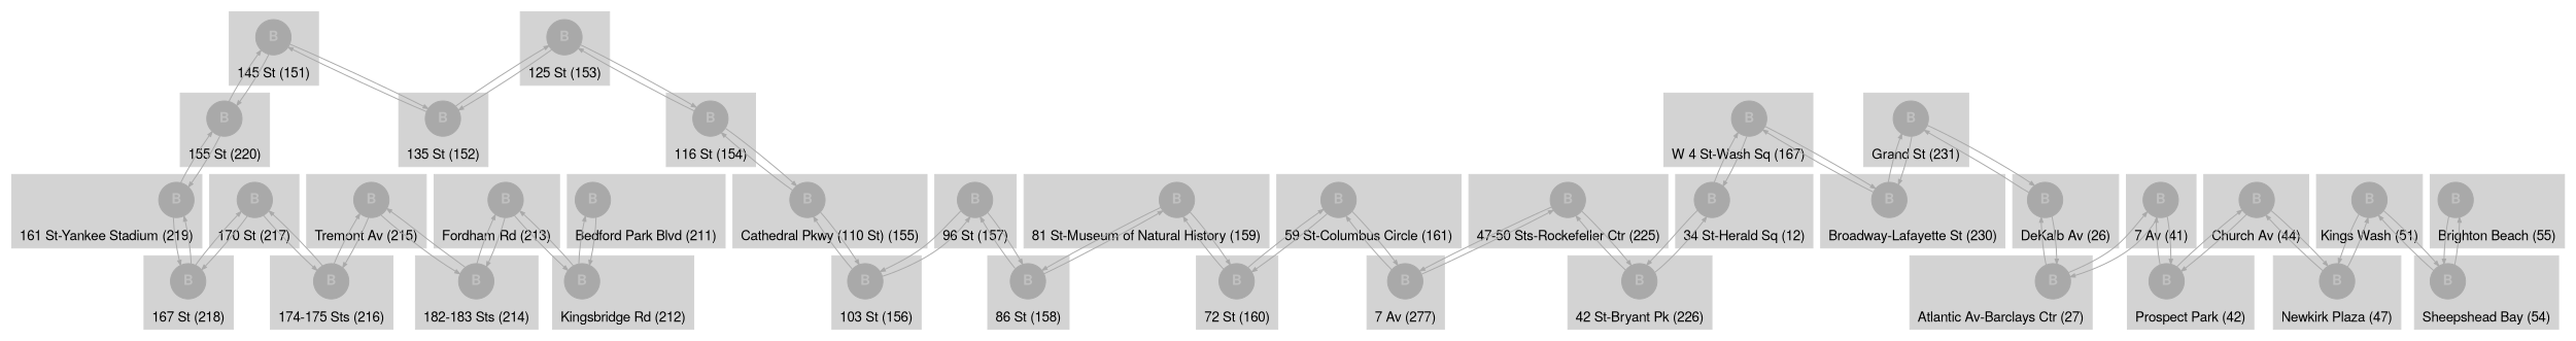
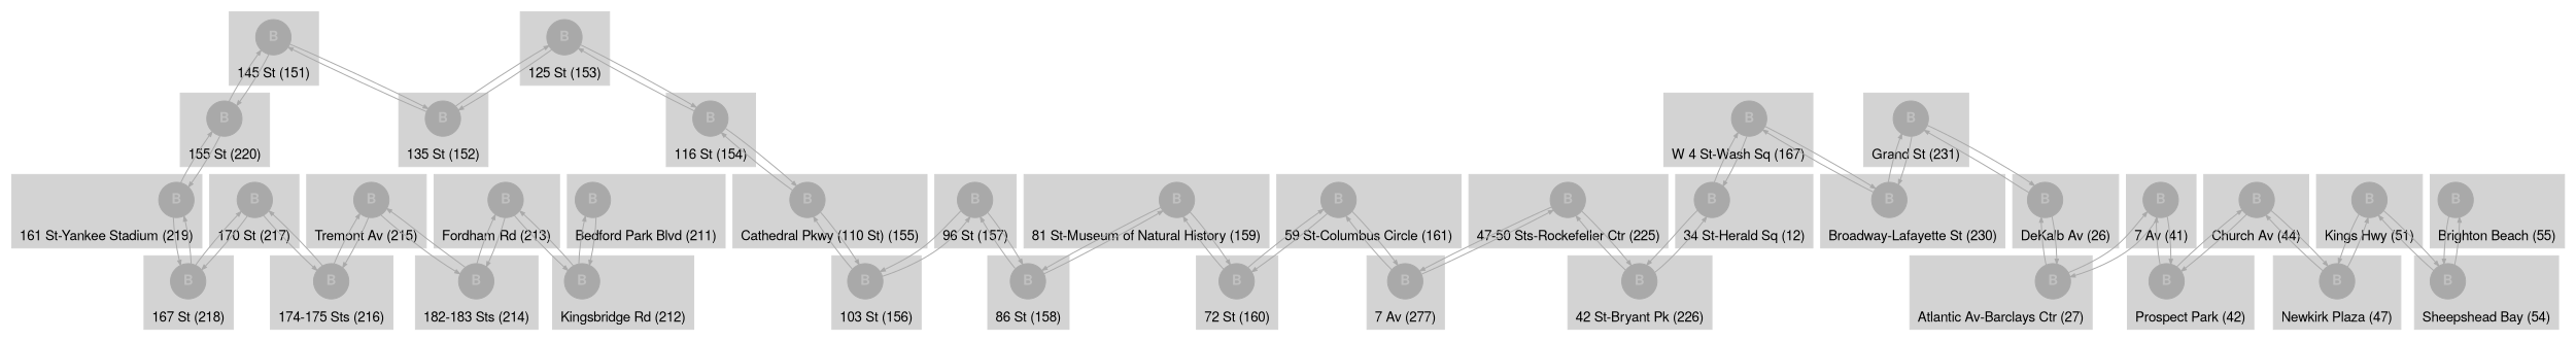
  digraph {
    fontname="Helvetica,Arial,sans-serif"
    node [color=darkgray fillcolor=darkgray fontcolor=gray fontname="Helvetica,Arial,sans-serif bold" labelloc=c penwidth=1 shape=circle style=filled]
    edge [arrowsize=0.5 color=darkgray fontcolor=darkgray fontname="Helvetica,Arial,sans-serif" fontsize=8 penwidth=1]
    n1 [label=B]
    n2 [label=B]
    n3 [label=B]
    n4 [label=B]
    n5 [label=B]
    n6 [label=B]
    n7 [label=B]
    n8 [label=B]
    n9 [label=B]
    n10 [label=B]
    n11 [label=B]
    n12 [label=B]
    n13 [label=B]
    n14 [label=B]
    n15 [label=B]
    n16 [label=B]
    n17 [label=B]
    n18 [label=B]
    n19 [label=B]
    n20 [label=B]
    n21 [label=B]
    n22 [label=B]
    n23 [label=B]
    n24 [label=B]
    n25 [label=B]
    n26 [label=B]
    n27 [label=B]
    n28 [label=B]
    n29 [label=B]
    n30 [label=B]
    n31 [label=B]
    n32 [label=B]
    n33 [label=B]
    n34 [label=B]
    n35 [label=B]
    n36 [label=B]
    n37 [label=B]
    subgraph cluster_1 {
      color=lightgrey
      label="125 St (153)"
      labelloc=b
      style=filled
      n1
    }
    subgraph cluster_2 {
      color=lightgrey
      label="145 St (151)"
      labelloc=b
      style=filled
      n2
    }
    subgraph cluster_3 {
      color=lightgrey
      label="59 St-Columbus Circle (161)"
      labelloc=b
      style=filled
      n3
    }
    subgraph cluster_4 {
      color=lightgrey
      label="W 4 St-Wash Sq (167)"
      labelloc=b
      style=filled
      n4
    }
    subgraph cluster_5 {
      color=lightgrey
      label="135 St (152)"
      labelloc=b
      style=filled
      n5
    }
    subgraph cluster_6 {
      color=lightgrey
      label="116 St (154)"
      labelloc=b
      style=filled
      n6
    }
    subgraph cluster_7 {
      color=lightgrey
      label="Cathedral Pkwy (110 St) (155)"
      labelloc=b
      style=filled
      n7
    }
    subgraph cluster_8 {
      color=lightgrey
      label="103 St (156)"
      labelloc=b
      style=filled
      n8
    }
    subgraph cluster_9 {
      color=lightgrey
      label="96 St (157)"
      labelloc=b
      style=filled
      n9
    }
    subgraph cluster_10 {
      color=lightgrey
      label="86 St (158)"
      labelloc=b
      style=filled
      n10
    }
    subgraph cluster_11 {
      color=lightgrey
      label="81 St-Museum of Natural History (159)"
      labelloc=b
      style=filled
      n11
    }
    subgraph cluster_12 {
      color=lightgrey
      label="72 St (160)"
      labelloc=b
      style=filled
      n12
    }
    subgraph cluster_13 {
      color=lightgrey
      label="Bedford Park Blvd (211)"
      labelloc=b
      style=filled
      n13
    }
    subgraph cluster_14 {
      color=lightgrey
      label="Kingsbridge Rd (212)"
      labelloc=b
      style=filled
      n14
    }
    subgraph cluster_15 {
      color=lightgrey
      label="Fordham Rd (213)"
      labelloc=b
      style=filled
      n15
    }
    subgraph cluster_16 {
      color=lightgrey
      label="182-183 Sts (214)"
      labelloc=b
      style=filled
      n16
    }
    subgraph cluster_17 {
      color=lightgrey
      label="Tremont Av (215)"
      labelloc=b
      style=filled
      n17
    }
    subgraph cluster_18 {
      color=lightgrey
      label="174-175 Sts (216)"
      labelloc=b
      style=filled
      n18
    }
    subgraph cluster_19 {
      color=lightgrey
      label="170 St (217)"
      labelloc=b
      style=filled
      n19
    }
    subgraph cluster_20 {
      color=lightgrey
      label="167 St (218)"
      labelloc=b
      style=filled
      n20
    }
    subgraph cluster_21 {
      color=lightgrey
      label="155 St (220)"
      labelloc=b
      style=filled
      n21
    }
    subgraph cluster_22 {
      color=lightgrey
      label="Grand St (231)"
      labelloc=b
      style=filled
      n22
    }
    subgraph cluster_23 {
      color=lightgrey
      label="161 St-Yankee Stadium (219)"
      labelloc=b
      style=filled
      n23
    }
    subgraph cluster_24 {
      color=lightgrey
      label="7 Av (277)"
      labelloc=b
      style=filled
      n24
    }
    subgraph cluster_25 {
      color=lightgrey
      label="47-50 Sts-Rockefeller Ctr (225)"
      labelloc=b
      style=filled
      n25
    }
    subgraph cluster_26 {
      color=lightgrey
      label="42 St-Bryant Pk (226)"
      labelloc=b
      style=filled
      n26
    }
    subgraph cluster_27 {
      color=lightgrey
      label="Broadway-Lafayette St (230)"
      labelloc=b
      style=filled
      n27
    }
    subgraph cluster_28 {
      color=lightgrey
      label="7 Av (41)"
      labelloc=b
      style=filled
      n28
    }
    subgraph cluster_29 {
      color=lightgrey
      label="Church Av (44)"
      labelloc=b
      style=filled
      n29
    }
    subgraph cluster_30 {
      color=lightgrey
      label="Newkirk Plaza (47)"
      labelloc=b
      style=filled
      n30
    }
    subgraph cluster_31 {
      color=lightgrey
-     label="Kings Wash (51)"
+     label="Kings Hwy (51)"
      labelloc=b
      style=filled
      n31
    }
    subgraph cluster_32 {
      color=lightgrey
      label="Sheepshead Bay (54)"
      labelloc=b
      style=filled
      n32
    }
    subgraph cluster_33 {
      color=lightgrey
      label="Brighton Beach (55)"
      labelloc=b
      style=filled
      n33
    }
    subgraph cluster_34 {
      color=lightgrey
      label="DeKalb Av (26)"
      labelloc=b
      style=filled
      n34
    }
    subgraph cluster_35 {
      color=lightgrey
      label="Prospect Park (42)"
      labelloc=b
      style=filled
      n35
    }
    subgraph cluster_36 {
      color=lightgrey
      label="Atlantic Av-Barclays Ctr (27)"
      labelloc=b
      style=filled
      n36
    }
    subgraph cluster_37 {
      color=lightgrey
      label="34 St-Herald Sq (12)"
      labelloc=b
      style=filled
      n37
    }
    n1 -> n5
    n1 -> n6
    n2 -> n5
    n2 -> n21
    n3 -> n12
    n3 -> n24
    n4 -> n27
    n4 -> n37
    n5 -> n1
    n5 -> n2
    n6 -> n1
    n6 -> n7
    n7 -> n6
    n7 -> n8
    n8 -> n7
    n8 -> n9
    n9 -> n8
    n9 -> n10
    n10 -> n9
    n10 -> n11
    n11 -> n10
    n11 -> n12
    n12 -> n3
    n12 -> n11
    n13 -> n14
    n14 -> n13
    n14 -> n15
    n15 -> n14
    n15 -> n16
    n16 -> n15
    n16 -> n17
    n17 -> n16
    n17 -> n18
    n18 -> n17
    n18 -> n19
    n19 -> n18
    n19 -> n20
    n20 -> n19
    n20 -> n23
    n21 -> n2
    n21 -> n23
    n22 -> n27
    n22 -> n34
    n23 -> n20
    n23 -> n21
    n24 -> n3
    n24 -> n25
    n25 -> n24
    n25 -> n26
    n26 -> n25
    n26 -> n37
    n27 -> n4
    n27 -> n22
    n28 -> n35
    n28 -> n36
    n29 -> n30
    n29 -> n35
    n30 -> n29
    n30 -> n31
    n31 -> n30
    n31 -> n32
    n32 -> n31
    n32 -> n33
    n33 -> n32
    n34 -> n22
    n34 -> n36
    n35 -> n28
    n35 -> n29
    n36 -> n28
    n36 -> n34
    n37 -> n4
    n37 -> n26
  }
